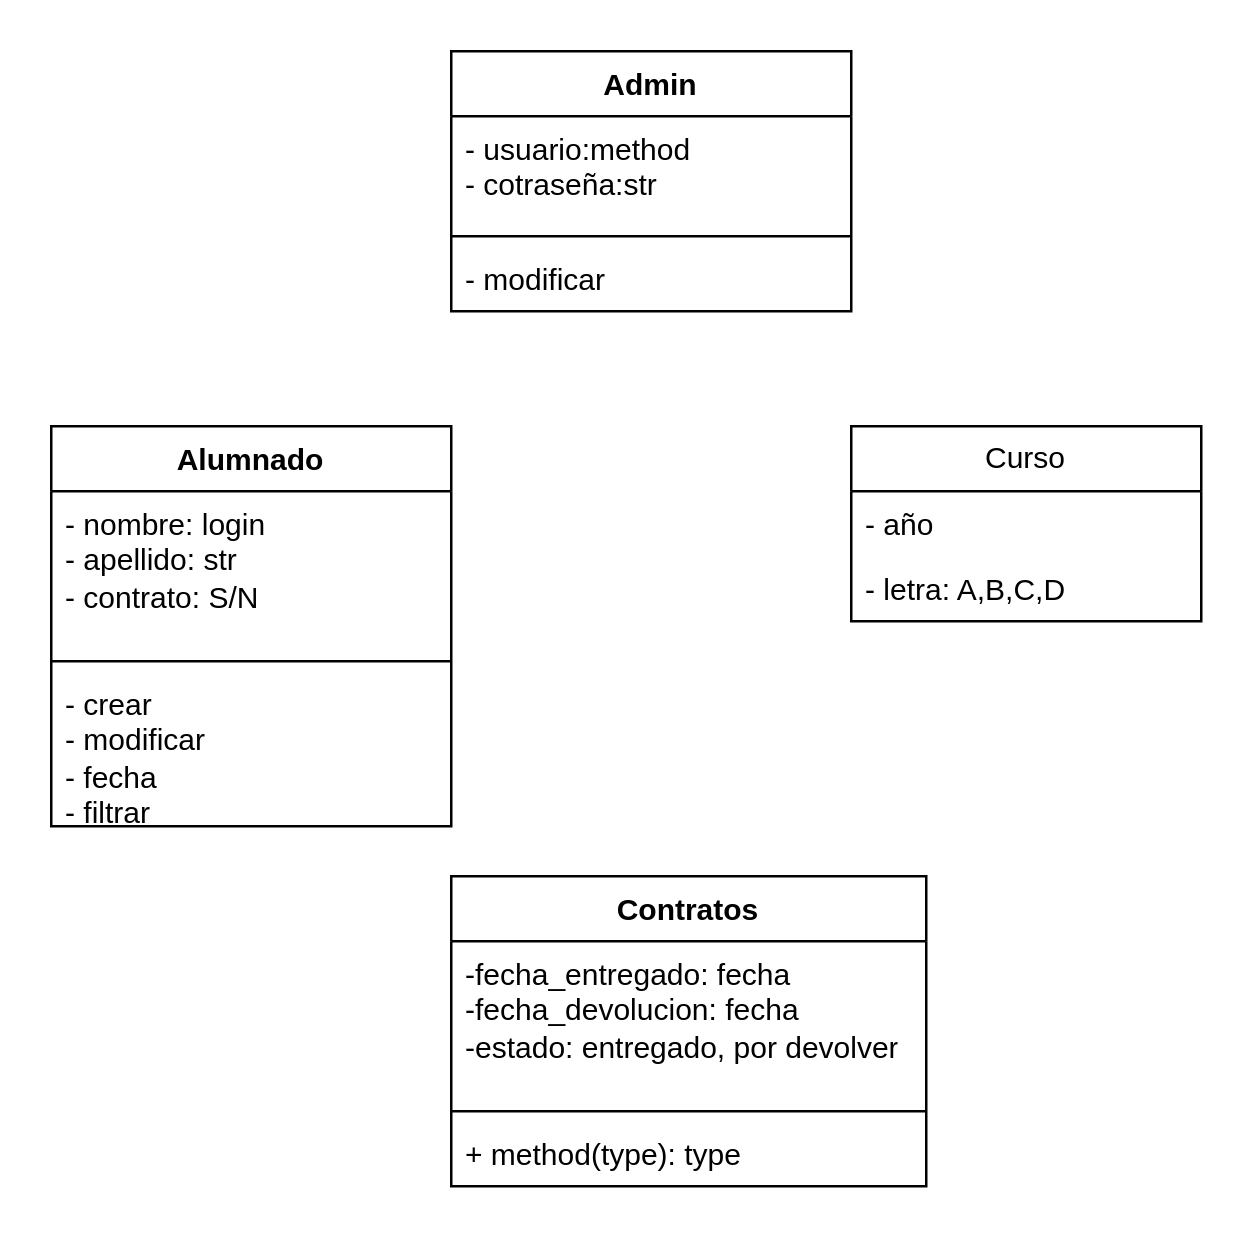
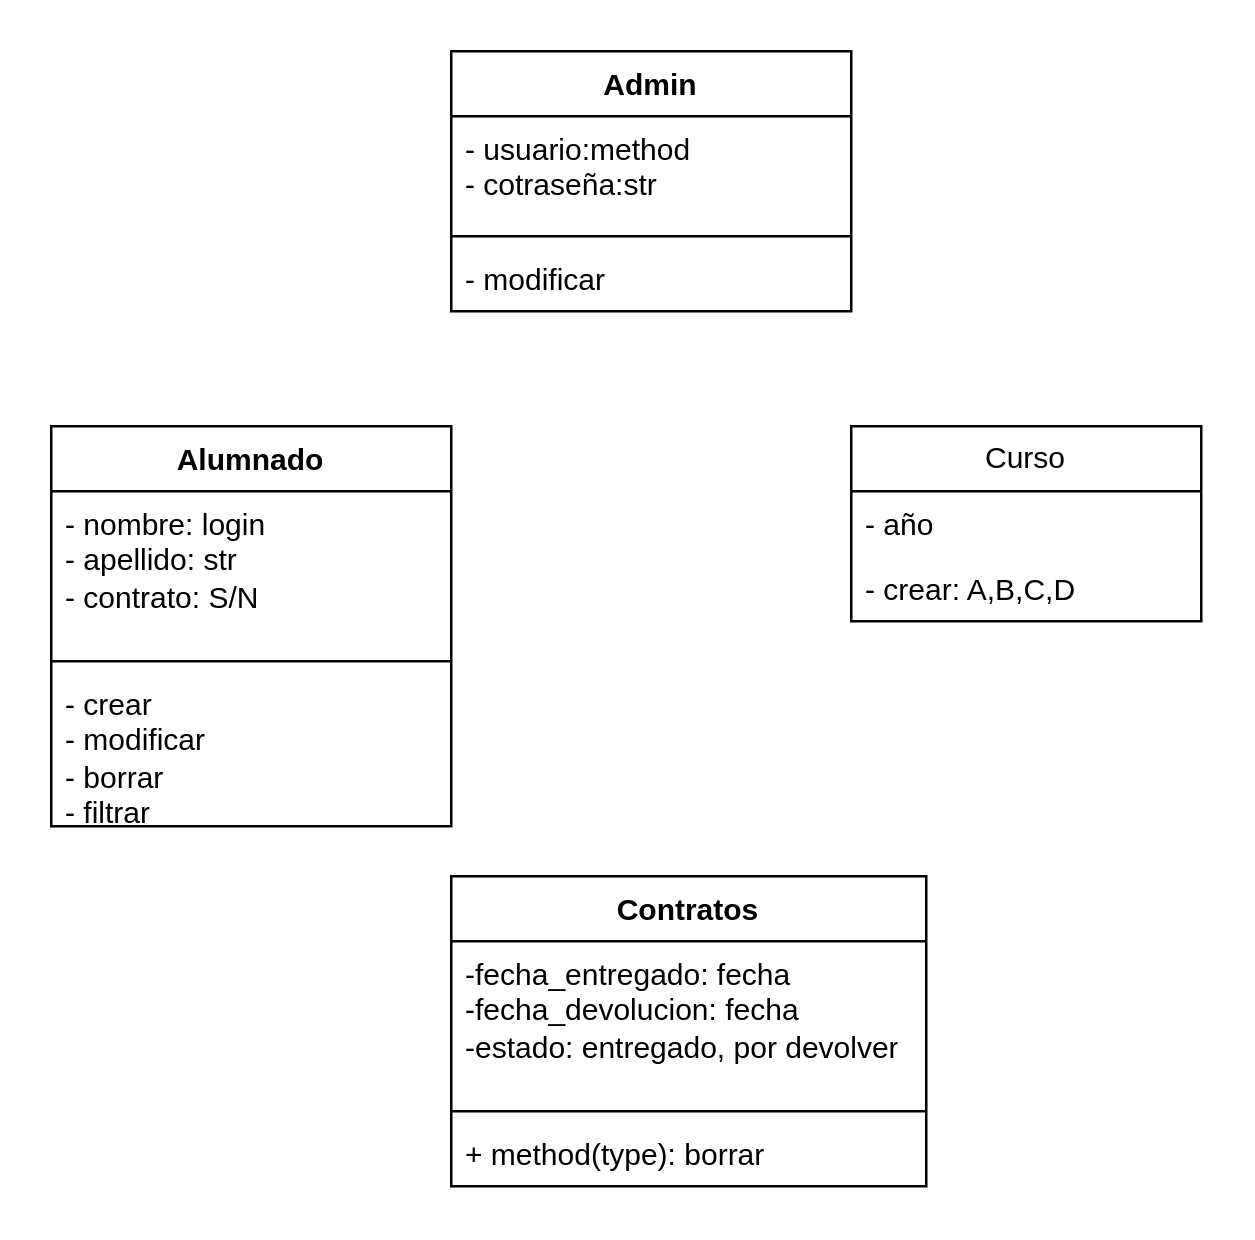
  <mxCell id="0" />
  <mxCell id="1" parent="0" />
  <mxCell id="2" value="Admin" style="swimlane;fontStyle=1;align=center;verticalAlign=top;childLayout=stackLayout;horizontal=1;startSize=26;horizontalStack=0;resizeParent=1;resizeParentMax=0;resizeLast=0;collapsible=1;marginBottom=0;whiteSpace=wrap;html=1;" vertex="1" parent="1"><mxGeometry x="180" y="20" width="160" height="104" as="geometry" /></mxCell>
  <mxCell id="3" value="- usuario:method&lt;div&gt;- cotraseña:str&lt;/div&gt;" style="text;strokeColor=none;fillColor=none;align=left;verticalAlign=top;spacingLeft=4;spacingRight=4;overflow=hidden;rotatable=0;points=[[0,0.5],[1,0.5]];portConstraint=eastwest;whiteSpace=wrap;html=1;" vertex="1" parent="2"><mxGeometry y="26" width="160" height="44" as="geometry" /></mxCell>
  <mxCell id="4" value="" style="line;strokeWidth=1;fillColor=none;align=left;verticalAlign=middle;spacingTop=-1;spacingLeft=3;spacingRight=3;rotatable=0;labelPosition=right;points=[];portConstraint=eastwest;strokeColor=inherit;" vertex="1" parent="2"><mxGeometry y="70" width="160" height="8" as="geometry" /></mxCell>
  <mxCell id="5" value="- modificar" style="text;strokeColor=none;fillColor=none;align=left;verticalAlign=top;spacingLeft=4;spacingRight=4;overflow=hidden;rotatable=0;points=[[0,0.5],[1,0.5]];portConstraint=eastwest;whiteSpace=wrap;html=1;" vertex="1" parent="2"><mxGeometry y="78" width="160" height="26" as="geometry" /></mxCell>
  <mxCell id="6" value="Alumnado" style="swimlane;fontStyle=1;align=center;verticalAlign=top;childLayout=stackLayout;horizontal=1;startSize=26;horizontalStack=0;resizeParent=1;resizeParentMax=0;resizeLast=0;collapsible=1;marginBottom=0;whiteSpace=wrap;html=1;" vertex="1" parent="1"><mxGeometry x="20" y="170" width="160" height="160" as="geometry" /></mxCell>
  <mxCell id="7" value="- nombre: login&lt;div&gt;- apellido: str&lt;/div&gt;&lt;div&gt;- contrato: S/N&lt;/div&gt;" style="text;strokeColor=none;fillColor=none;align=left;verticalAlign=top;spacingLeft=4;spacingRight=4;overflow=hidden;rotatable=0;points=[[0,0.5],[1,0.5]];portConstraint=eastwest;whiteSpace=wrap;html=1;" vertex="1" parent="6"><mxGeometry y="26" width="160" height="64" as="geometry" /></mxCell>
  <mxCell id="8" value="" style="line;strokeWidth=1;fillColor=none;align=left;verticalAlign=middle;spacingTop=-1;spacingLeft=3;spacingRight=3;rotatable=0;labelPosition=right;points=[];portConstraint=eastwest;strokeColor=inherit;" vertex="1" parent="6"><mxGeometry y="90" width="160" height="8" as="geometry" /></mxCell>
- <mxCell id="9" value="- crear&lt;div&gt;- modificar&lt;/div&gt;&lt;div&gt;- fecha&lt;/div&gt;&lt;div&gt;- filtrar&lt;/div&gt;" style="text;strokeColor=none;fillColor=none;align=left;verticalAlign=top;spacingLeft=4;spacingRight=4;overflow=hidden;rotatable=0;points=[[0,0.5],[1,0.5]];portConstraint=eastwest;whiteSpace=wrap;html=1;" vertex="1" parent="6"><mxGeometry y="98" width="160" height="62" as="geometry" /></mxCell>
+ <mxCell id="9" value="- crear&lt;div&gt;- modificar&lt;/div&gt;&lt;div&gt;- borrar&lt;/div&gt;&lt;div&gt;- filtrar&lt;/div&gt;" style="text;strokeColor=none;fillColor=none;align=left;verticalAlign=top;spacingLeft=4;spacingRight=4;overflow=hidden;rotatable=0;points=[[0,0.5],[1,0.5]];portConstraint=eastwest;whiteSpace=wrap;html=1;" vertex="1" parent="6"><mxGeometry y="98" width="160" height="62" as="geometry" /></mxCell>
  <mxCell id="10" value="Curso" style="swimlane;fontStyle=0;childLayout=stackLayout;horizontal=1;startSize=26;fillColor=none;horizontalStack=0;resizeParent=1;resizeParentMax=0;resizeLast=0;collapsible=1;marginBottom=0;whiteSpace=wrap;html=1;" vertex="1" parent="1"><mxGeometry x="340" y="170" width="140" height="78" as="geometry" /></mxCell>
  <mxCell id="11" value="- año" style="text;strokeColor=none;fillColor=none;align=left;verticalAlign=top;spacingLeft=4;spacingRight=4;overflow=hidden;rotatable=0;points=[[0,0.5],[1,0.5]];portConstraint=eastwest;whiteSpace=wrap;html=1;" vertex="1" parent="10"><mxGeometry y="26" width="140" height="26" as="geometry" /></mxCell>
- <mxCell id="12" value="- letra: A,B,C,D" style="text;strokeColor=none;fillColor=none;align=left;verticalAlign=top;spacingLeft=4;spacingRight=4;overflow=hidden;rotatable=0;points=[[0,0.5],[1,0.5]];portConstraint=eastwest;whiteSpace=wrap;html=1;" vertex="1" parent="10"><mxGeometry y="52" width="140" height="26" as="geometry" /></mxCell>
+ <mxCell id="12" value="- crear: A,B,C,D" style="text;strokeColor=none;fillColor=none;align=left;verticalAlign=top;spacingLeft=4;spacingRight=4;overflow=hidden;rotatable=0;points=[[0,0.5],[1,0.5]];portConstraint=eastwest;whiteSpace=wrap;html=1;" vertex="1" parent="10"><mxGeometry y="52" width="140" height="26" as="geometry" /></mxCell>
  <mxCell id="13" value="Contratos" style="swimlane;fontStyle=1;align=center;verticalAlign=top;childLayout=stackLayout;horizontal=1;startSize=26;horizontalStack=0;resizeParent=1;resizeParentMax=0;resizeLast=0;collapsible=1;marginBottom=0;whiteSpace=wrap;html=1;" vertex="1" parent="1"><mxGeometry x="180" y="350" width="190" height="124" as="geometry" /></mxCell>
  <mxCell id="14" value="-fecha_entregado: fecha&lt;div&gt;-fecha_devolucion: fecha&lt;/div&gt;&lt;div&gt;-estado: entregado, por devolver&lt;/div&gt;" style="text;strokeColor=none;fillColor=none;align=left;verticalAlign=top;spacingLeft=4;spacingRight=4;overflow=hidden;rotatable=0;points=[[0,0.5],[1,0.5]];portConstraint=eastwest;whiteSpace=wrap;html=1;" vertex="1" parent="13"><mxGeometry y="26" width="190" height="64" as="geometry" /></mxCell>
  <mxCell id="15" value="" style="line;strokeWidth=1;fillColor=none;align=left;verticalAlign=middle;spacingTop=-1;spacingLeft=3;spacingRight=3;rotatable=0;labelPosition=right;points=[];portConstraint=eastwest;strokeColor=inherit;" vertex="1" parent="13"><mxGeometry y="90" width="190" height="8" as="geometry" /></mxCell>
- <mxCell id="16" value="+ method(type): type" style="text;strokeColor=none;fillColor=none;align=left;verticalAlign=top;spacingLeft=4;spacingRight=4;overflow=hidden;rotatable=0;points=[[0,0.5],[1,0.5]];portConstraint=eastwest;whiteSpace=wrap;html=1;" vertex="1" parent="13"><mxGeometry y="98" width="190" height="26" as="geometry" /></mxCell>
+ <mxCell id="16" value="+ method(type): borrar" style="text;strokeColor=none;fillColor=none;align=left;verticalAlign=top;spacingLeft=4;spacingRight=4;overflow=hidden;rotatable=0;points=[[0,0.5],[1,0.5]];portConstraint=eastwest;whiteSpace=wrap;html=1;" vertex="1" parent="13"><mxGeometry y="98" width="190" height="26" as="geometry" /></mxCell>
